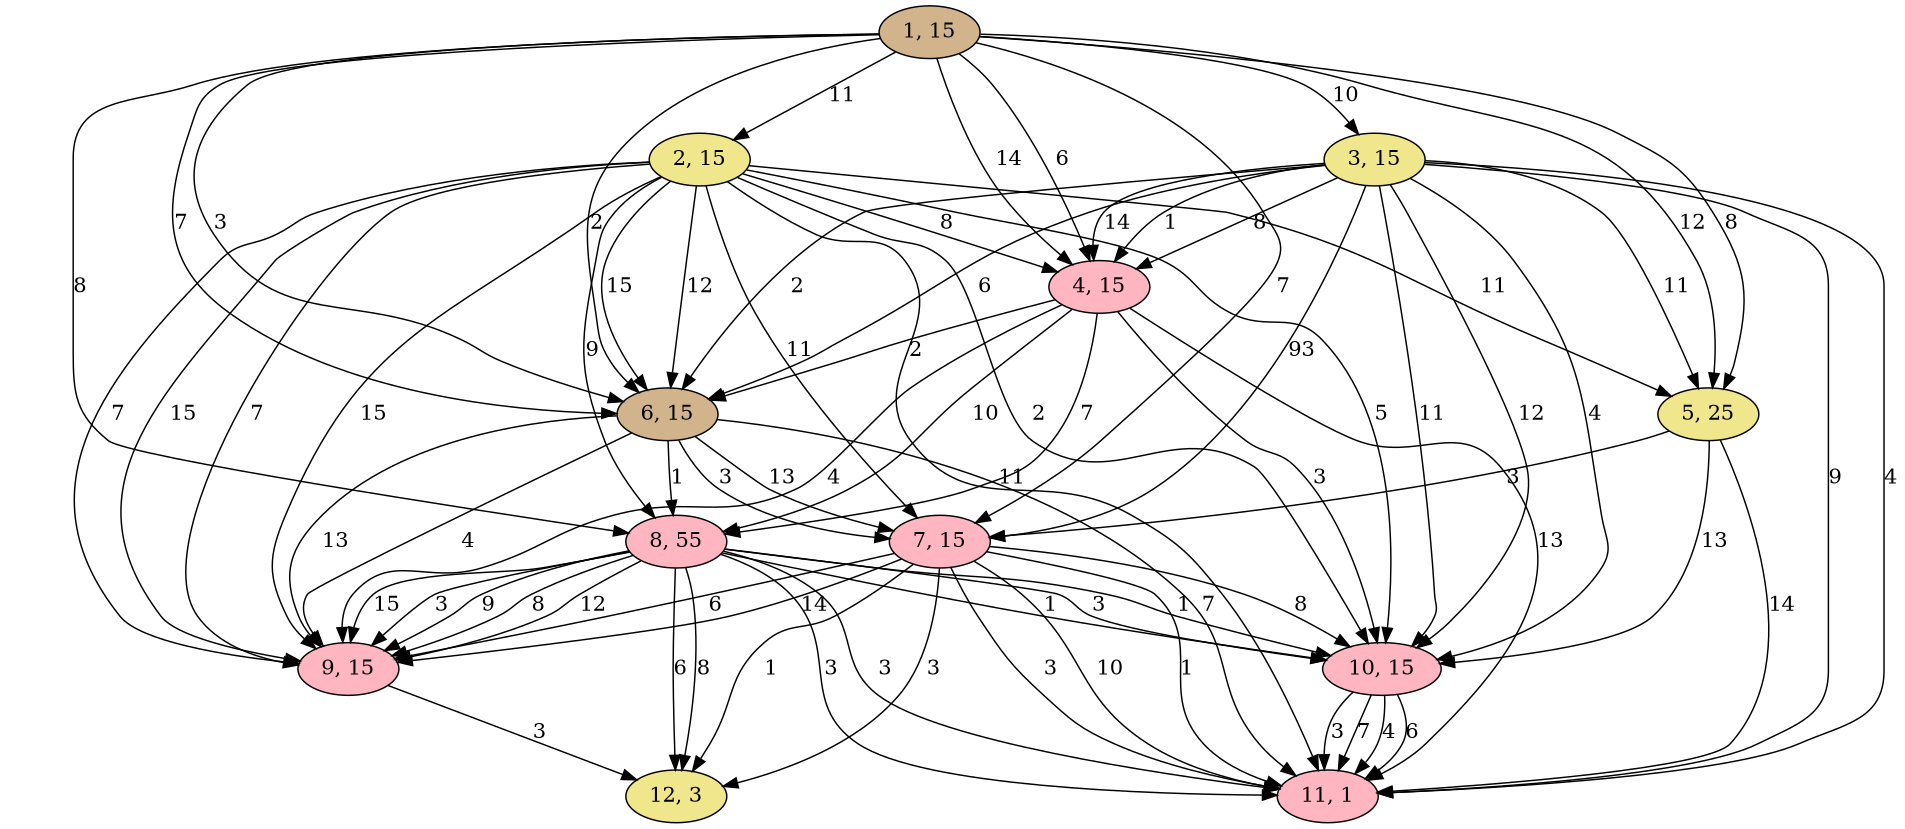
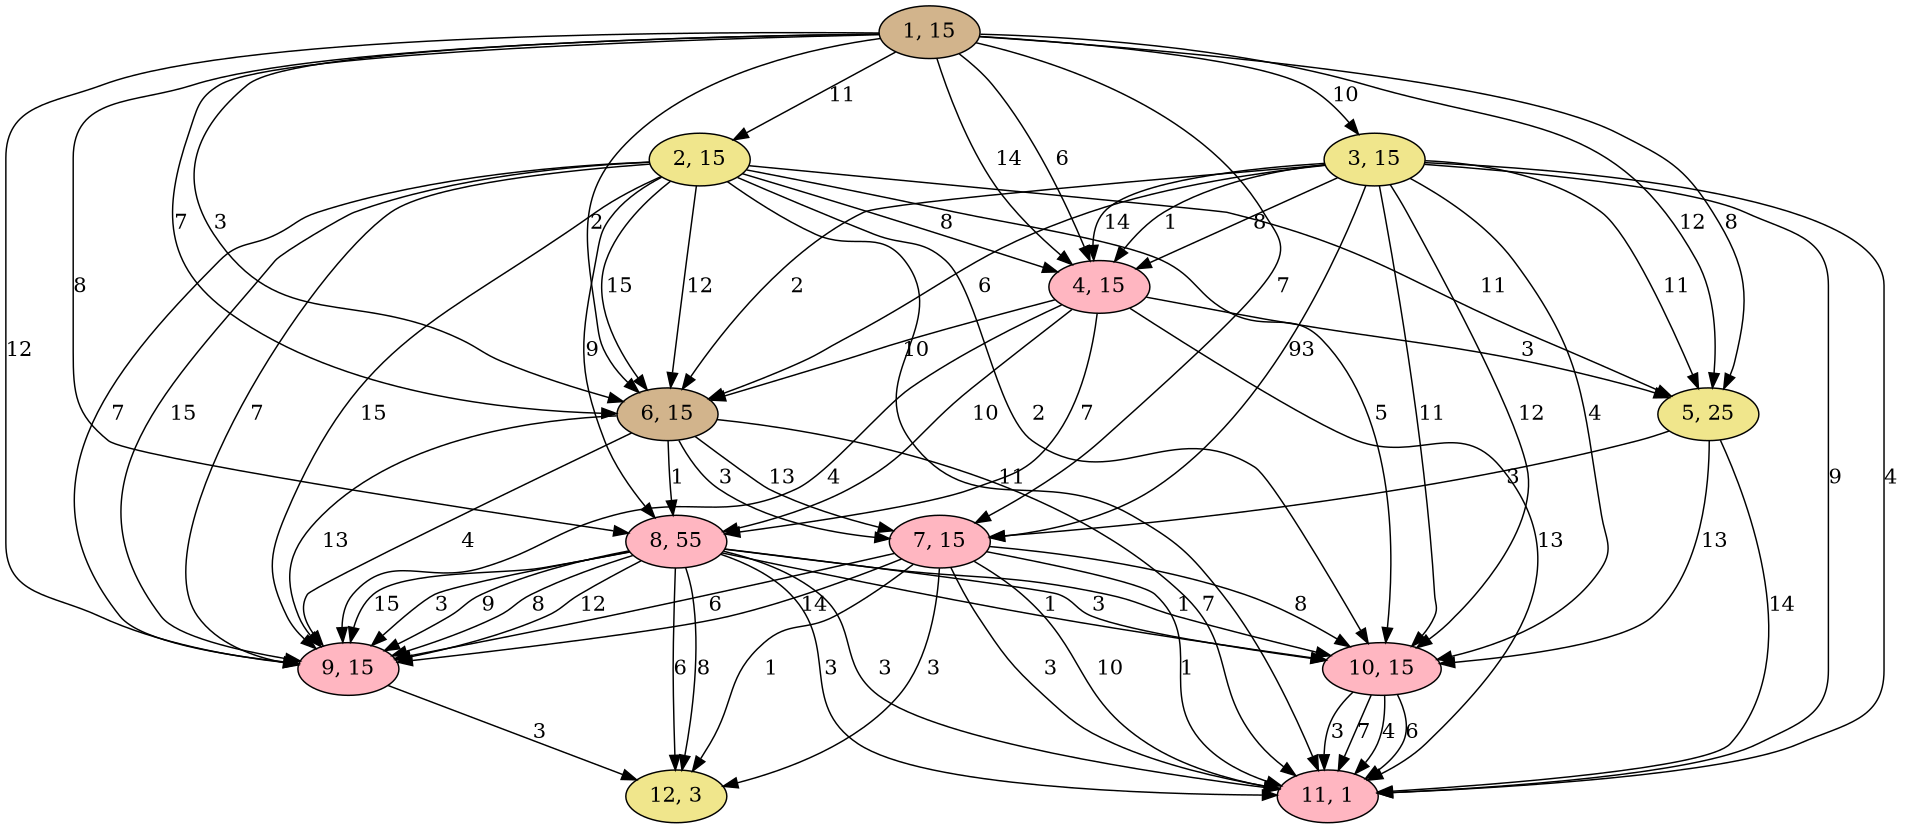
  digraph {
    node [fillcolor=lightpink style=filled]
    n1 [fillcolor=tan label="1, 15"]
    n2 [fillcolor=khaki label="2, 15"]
    n3 [fillcolor=khaki label="3, 15"]
    n4 [label="4, 15"]
    n5 [fillcolor=khaki label="5, 25"]
    n6 [fillcolor=tan label="6, 15"]
    n7 [label="8, 55"]
    n8 [label="9, 15"]
    n9 [label="7, 15"]
    n10 [label="10, 15"]
    n11 [label="11, 1"]
    n12 [fillcolor=khaki label="12, 3"]
    n1 -> n2 [label=11]
    n1 -> n3 [label=10]
    n1 -> n4 [label=6]
    n1 -> n4 [label=14]
    n1 -> n5 [label=12]
    n1 -> n5 [label=8]
    n1 -> n6 [label=3]
    n1 -> n6 [label=2]
    n1 -> n6 [label=7]
    n1 -> n7 [label=8]
+   n1 -> n8 [label=12]
    n1 -> n9 [label=7]
    n2 -> n4 [label=8]
    n2 -> n5 [label=11]
    n2 -> n6 [label=15]
    n2 -> n6 [label=12]
    n2 -> n7 [label=9]
    n2 -> n8 [label=7]
    n2 -> n8 [label=15]
    n2 -> n8 [label=7]
    n2 -> n8 [label=15]
-   n2 -> n9 [label=11]
    n2 -> n10 [label=5]
    n2 -> n10 [label=2]
    n2 -> n11 [label=11]
    n3 -> n4 [label=1]
    n3 -> n4 [label=8]
    n3 -> n4 [label=14]
    n3 -> n5 [label=11]
    n3 -> n6 [label=2]
    n3 -> n6 [label=6]
    n3 -> n9 [label=93]
    n3 -> n10 [label=11]
    n3 -> n10 [label=12]
    n3 -> n10 [label=4]
    n3 -> n11 [label=9]
    n3 -> n11 [label=4]
-   n4 -> n10 [label=3]
-   n4 -> n6 [label=2]
+   n4 -> n5 [label=3]
+   n4 -> n6 [label=10]
    n4 -> n7 [label=7]
    n4 -> n7 [label=10]
    n4 -> n8 [label=4]
    n4 -> n11 [label=13]
    n5 -> n9 [label=3]
    n5 -> n10 [label=13]
    n5 -> n11 [label=14]
    n6 -> n7 [label=1]
    n6 -> n8 [label=4]
    n6 -> n8 [label=13]
    n6 -> n9 [label=13]
    n6 -> n9 [label=3]
    n6 -> n11 [label=7]
    n7 -> n8 [label=8]
    n7 -> n8 [label=12]
    n7 -> n8 [label=15]
    n7 -> n8 [label=3]
    n7 -> n8 [label=9]
    n7 -> n10 [label=1]
    n7 -> n10 [label=3]
    n7 -> n10 [label=1]
    n7 -> n11 [label=3]
    n7 -> n11 [label=3]
    n7 -> n12 [label=8]
    n7 -> n12 [label=6]
    n8 -> n12 [label=3]
    n9 -> n8 [label=6]
    n9 -> n8 [label=14]
    n9 -> n10 [label=8]
    n9 -> n11 [label=10]
    n9 -> n11 [label=1]
    n9 -> n11 [label=3]
    n9 -> n12 [label=1]
    n9 -> n12 [label=3]
    n10 -> n11 [label=7]
    n10 -> n11 [label=4]
    n10 -> n11 [label=6]
    n10 -> n11 [label=3]
  }
